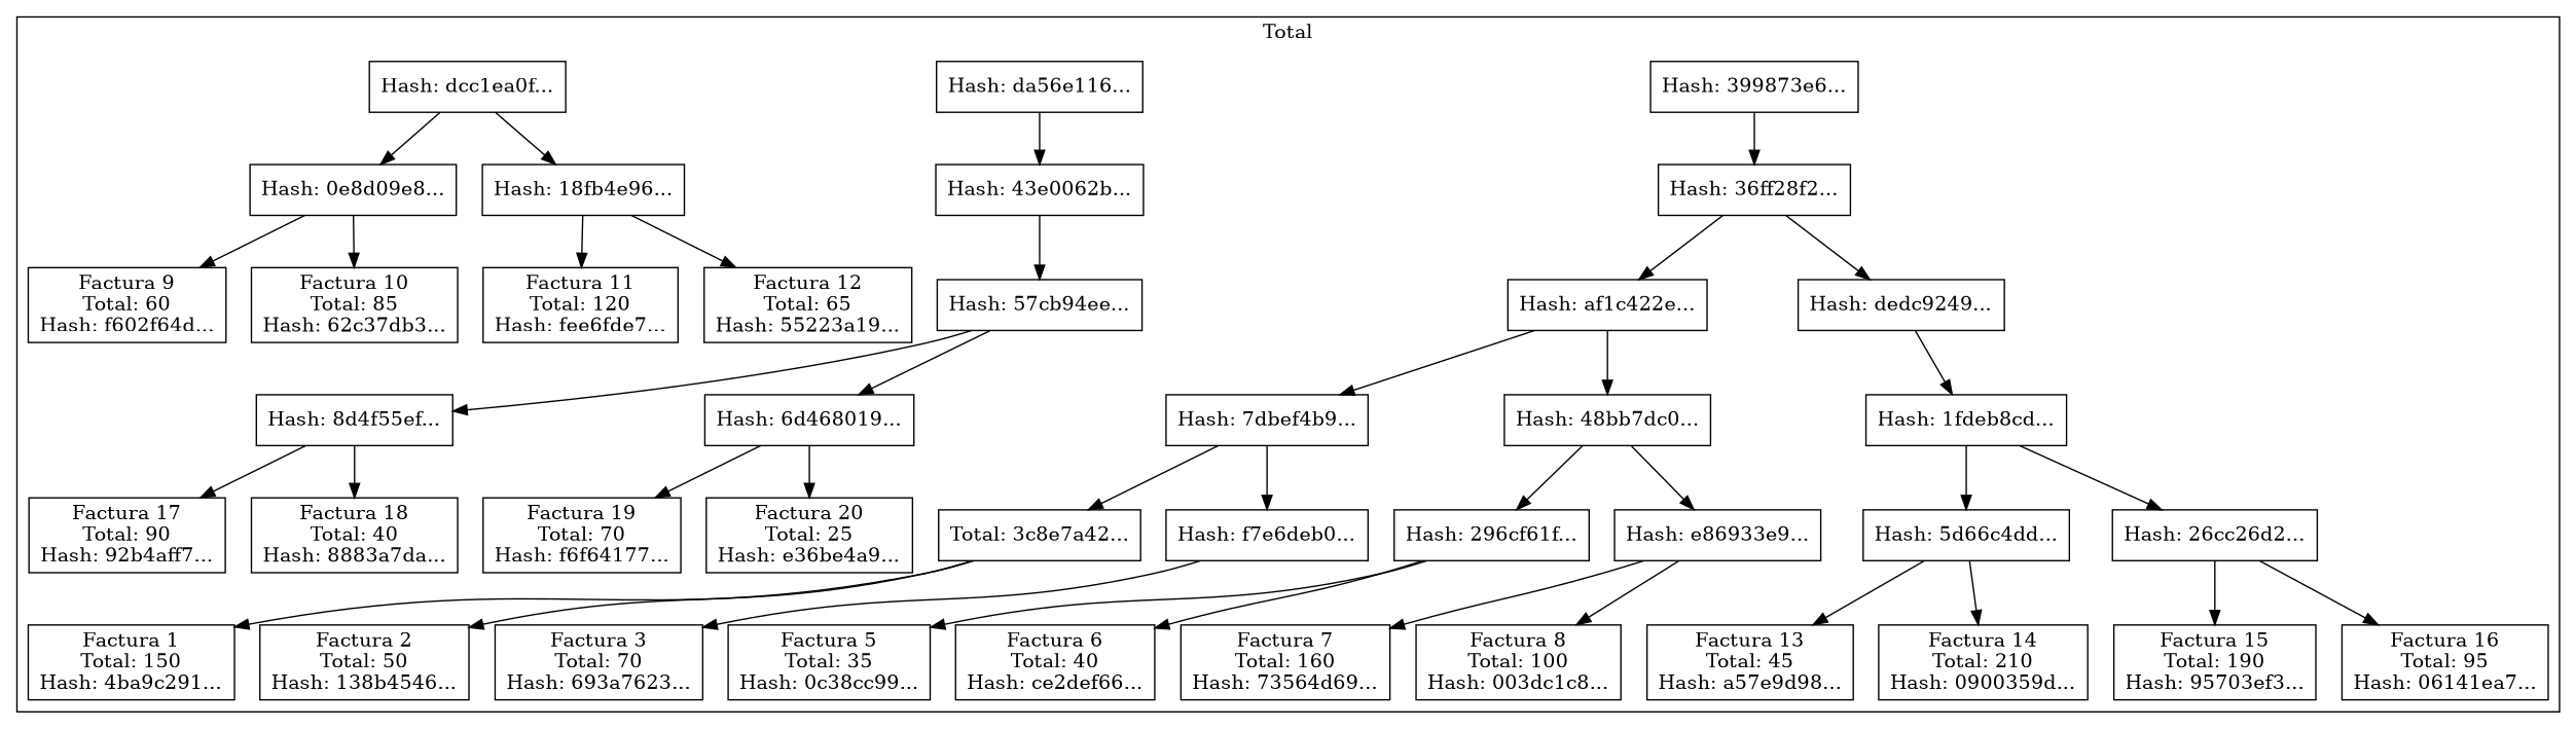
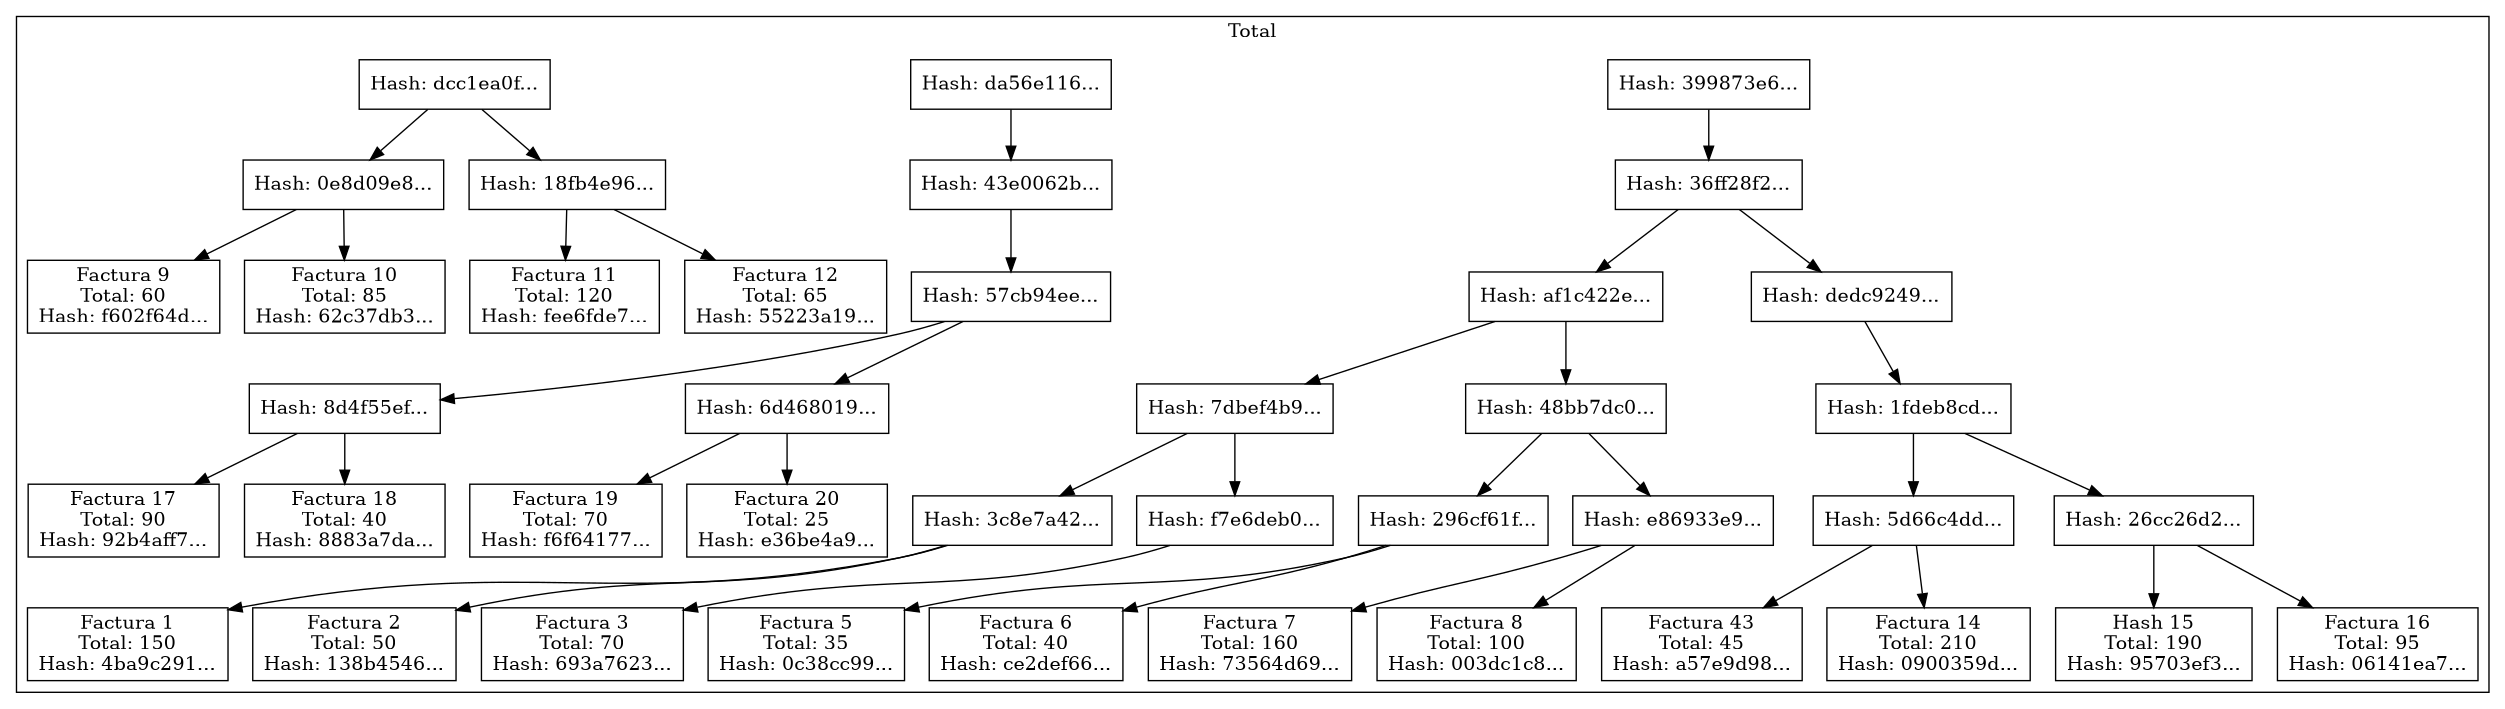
  digraph {
    rankdir=TB
    node [shape=record]
    n1 [label="Hash: 399873e6..."]
    n2 [label="Hash: 36ff28f2..."]
    n3 [label="Hash: da56e116..."]
    n4 [label="Hash: af1c422e..."]
    n5 [label="Hash: dedc9249..."]
    n6 [label="Hash: 7dbef4b9..."]
    n7 [label="Hash: 48bb7dc0..."]
-   n8 [label="Total: 3c8e7a42..."]
+   n8 [label="Hash: 3c8e7a42..."]
    n9 [label="Hash: f7e6deb0..."]
    n10 [label="Factura 1\nTotal: 150\nHash: 4ba9c291..."]
    n11 [label="Factura 2\nTotal: 50\nHash: 138b4546..."]
    n12 [label="Factura 3\nTotal: 70\nHash: 693a7623..."]
    n13 [label="Hash: 296cf61f..."]
    n14 [label="Hash: e86933e9..."]
    n15 [label="Factura 5\nTotal: 35\nHash: 0c38cc99..."]
    n16 [label="Factura 6\nTotal: 40\nHash: ce2def66..."]
    n17 [label="Factura 7\nTotal: 160\nHash: 73564d69..."]
    n18 [label="Factura 8\nTotal: 100\nHash: 003dc1c8..."]
    n19 [label="Hash: dcc1ea0f..."]
    n20 [label="Hash: 1fdeb8cd..."]
    n21 [label="Hash: 0e8d09e8..."]
    n22 [label="Hash: 18fb4e96..."]
    n23 [label="Factura 9\nTotal: 60\nHash: f602f64d..."]
    n24 [label="Factura 10\nTotal: 85\nHash: 62c37db3..."]
    n25 [label="Factura 11\nTotal: 120\nHash: fee6fde7..."]
    n26 [label="Factura 12\nTotal: 65\nHash: 55223a19..."]
    n27 [label="Hash: 5d66c4dd..."]
    n28 [label="Hash: 26cc26d2..."]
-   n29 [label="Factura 13\nTotal: 45\nHash: a57e9d98..."]
+   n29 [label="Factura 43\nTotal: 45\nHash: a57e9d98..."]
    n30 [label="Factura 14\nTotal: 210\nHash: 0900359d..."]
-   n31 [label="Factura 15\nTotal: 190\nHash: 95703ef3..."]
+   n31 [label="Hash 15\nTotal: 190\nHash: 95703ef3..."]
    n32 [label="Factura 16\nTotal: 95\nHash: 06141ea7..."]
    n33 [label="Hash: 43e0062b..."]
    n34 [label="Hash: 57cb94ee..."]
    n35 [label="Hash: 8d4f55ef..."]
    n36 [label="Hash: 6d468019..."]
    n37 [label="Factura 17\nTotal: 90\nHash: 92b4aff7..."]
    n38 [label="Factura 18\nTotal: 40\nHash: 8883a7da..."]
    n39 [label="Factura 19\nTotal: 70\nHash: f6f64177..."]
    n40 [label="Factura 20\nTotal: 25\nHash: e36be4a9..."]
    subgraph cluster_1 {
      label=Total
      n1
      n2
      n3
      n4
      n5
      n6
      n7
      n8
      n9
      n10
      n11
      n12
      n13
      n14
      n15
      n16
      n17
      n18
      n19
      n20
      n21
      n22
      n23
      n24
      n25
      n26
      n27
      n28
      n29
      n30
      n31
      n32
      n33
      n34
      n35
      n36
      n37
      n38
      n39
      n40
    }
    n1 -> n2
    n2 -> n4
    n2 -> n5
    n3 -> n33
    n4 -> n6
    n4 -> n7
    n5 -> n20
    n6 -> n8
    n6 -> n9
    n7 -> n13
    n7 -> n14
    n8 -> n10
    n8 -> n11
    n9 -> n12
    n13 -> n15
    n13 -> n16
    n14 -> n17
    n14 -> n18
    n19 -> n21
    n19 -> n22
    n20 -> n27
    n20 -> n28
    n21 -> n23
    n21 -> n24
    n22 -> n25
    n22 -> n26
    n27 -> n29
    n27 -> n30
    n28 -> n31
    n28 -> n32
    n33 -> n34
    n34 -> n35
    n34 -> n36
    n35 -> n37
    n35 -> n38
    n36 -> n39
    n36 -> n40
  }
